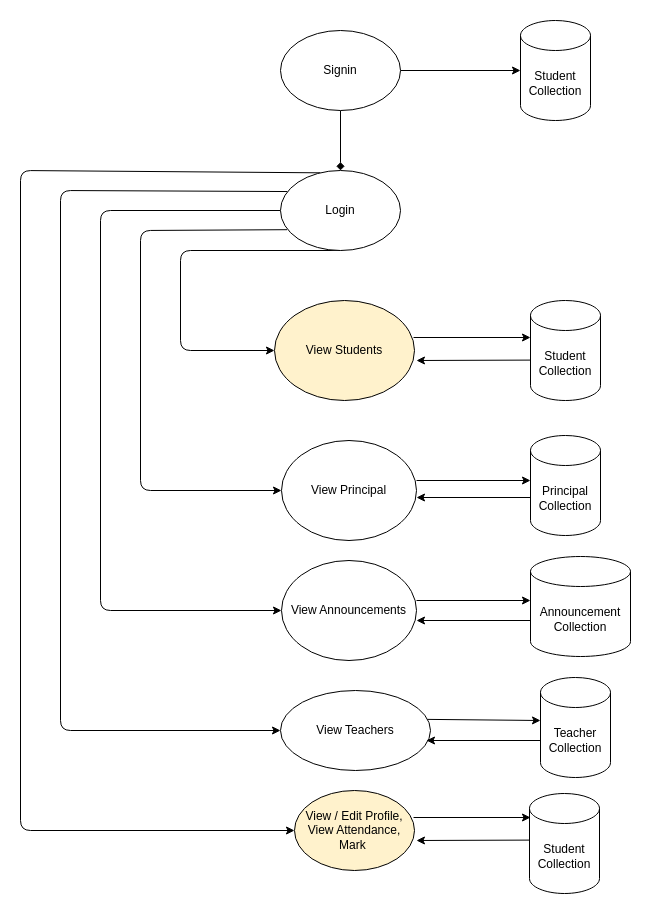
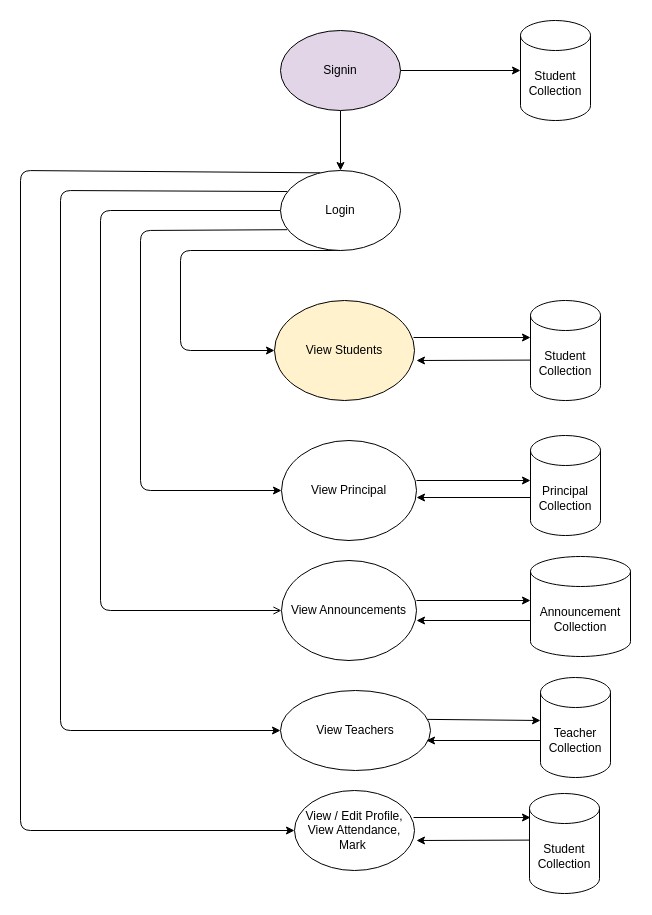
  <mxCell id="0" />
  <mxCell id="1" parent="0" />
  <mxCell id="2" style="edgeStyle=none;html=1;entryX=0;entryY=0.5;entryDx=0;entryDy=0;exitX=0.5;exitY=1;exitDx=0;exitDy=0;" parent="1" source="7" target="9" edge="1"><mxGeometry relative="1" as="geometry"><mxPoint x="190" y="210" as="targetPoint" /><Array as="points"><mxPoint x="180" y="250" /><mxPoint x="180" y="350" /></Array></mxGeometry></mxCell>
  <mxCell id="3" style="edgeStyle=none;html=1;entryX=0;entryY=0.5;entryDx=0;entryDy=0;exitX=0.055;exitY=0.74;exitDx=0;exitDy=0;exitPerimeter=0;" parent="1" source="7" target="12" edge="1"><mxGeometry relative="1" as="geometry"><Array as="points"><mxPoint x="140" y="230" /><mxPoint x="140" y="490" /></Array></mxGeometry></mxCell>
- <mxCell id="4" style="edgeStyle=none;html=1;entryX=0;entryY=0.5;entryDx=0;entryDy=0;" parent="1" source="7" target="15" edge="1"><mxGeometry relative="1" as="geometry"><Array as="points"><mxPoint x="100" y="210" /><mxPoint x="100" y="610" /></Array></mxGeometry></mxCell>
+ <mxCell id="4" style="edgeStyle=none;html=1;entryX=0;entryY=0.5;entryDx=0;entryDy=0;endArrow=open;" parent="1" source="7" target="15" edge="1"><mxGeometry relative="1" as="geometry"><Array as="points"><mxPoint x="100" y="210" /><mxPoint x="100" y="610" /></Array></mxGeometry></mxCell>
  <mxCell id="5" style="edgeStyle=none;html=1;entryX=0;entryY=0.5;entryDx=0;entryDy=0;exitX=0.058;exitY=0.263;exitDx=0;exitDy=0;exitPerimeter=0;" parent="1" source="7" target="20" edge="1"><mxGeometry relative="1" as="geometry"><Array as="points"><mxPoint x="60" y="190" /><mxPoint x="60" y="730" /></Array></mxGeometry></mxCell>
  <mxCell id="6" style="edgeStyle=none;html=1;entryX=0;entryY=0.5;entryDx=0;entryDy=0;exitX=0.331;exitY=0.029;exitDx=0;exitDy=0;exitPerimeter=0;" parent="1" source="7" target="23" edge="1"><mxGeometry relative="1" as="geometry"><Array as="points"><mxPoint x="20" y="170" /><mxPoint x="20" y="830" /></Array></mxGeometry></mxCell>
  <mxCell id="7" value="Login" style="ellipse;whiteSpace=wrap;html=1;" parent="1" vertex="1"><mxGeometry x="280" y="170" width="120" height="80" as="geometry" /></mxCell>
  <mxCell id="8" style="edgeStyle=none;html=1;exitX=0.993;exitY=0.37;exitDx=0;exitDy=0;exitPerimeter=0;" parent="1" source="9" edge="1"><mxGeometry relative="1" as="geometry"><mxPoint x="530" y="337" as="targetPoint" /></mxGeometry></mxCell>
  <mxCell id="9" value="View Students" style="ellipse;whiteSpace=wrap;html=1;fillColor=#fff2cc;" parent="1" vertex="1"><mxGeometry x="274" y="300" width="140" height="100" as="geometry" /></mxCell>
  <mxCell id="10" style="edgeStyle=none;html=1;entryX=1.014;entryY=0.6;entryDx=0;entryDy=0;exitX=-0.002;exitY=0.66;exitDx=0;exitDy=0;exitPerimeter=0;entryPerimeter=0;" parent="1" target="9" edge="1"><mxGeometry relative="1" as="geometry"><mxPoint x="529.76" y="359.6" as="sourcePoint" /></mxGeometry></mxCell>
  <mxCell id="11" style="edgeStyle=none;html=1;entryX=0;entryY=0.5;entryDx=0;entryDy=0;" parent="1" edge="1"><mxGeometry relative="1" as="geometry"><mxPoint x="416" y="480" as="sourcePoint" /><mxPoint x="530" y="480" as="targetPoint" /></mxGeometry></mxCell>
  <mxCell id="12" value="View Principal" style="ellipse;whiteSpace=wrap;html=1;" parent="1" vertex="1"><mxGeometry x="281" y="440" width="135" height="100" as="geometry" /></mxCell>
  <mxCell id="13" style="edgeStyle=none;html=1;" parent="1" edge="1"><mxGeometry relative="1" as="geometry"><mxPoint x="530" y="497" as="sourcePoint" /><mxPoint x="416" y="497" as="targetPoint" /></mxGeometry></mxCell>
  <mxCell id="14" style="edgeStyle=none;html=1;entryX=0;entryY=0.5;entryDx=0;entryDy=0;" parent="1" edge="1"><mxGeometry relative="1" as="geometry"><mxPoint x="416" y="600" as="sourcePoint" /><mxPoint x="530" y="600" as="targetPoint" /></mxGeometry></mxCell>
  <mxCell id="15" value="View Announcements" style="ellipse;whiteSpace=wrap;html=1;" parent="1" vertex="1"><mxGeometry x="281" y="560" width="135" height="100" as="geometry" /></mxCell>
  <mxCell id="16" style="edgeStyle=none;html=1;" parent="1" edge="1"><mxGeometry relative="1" as="geometry"><mxPoint x="530" y="620" as="sourcePoint" /><mxPoint x="416" y="620" as="targetPoint" /></mxGeometry></mxCell>
- <mxCell id="17" style="edgeStyle=none;html=1;entryX=0.5;entryY=0;entryDx=0;entryDy=0;endArrow=diamond;" parent="1" source="19" target="7" edge="1"><mxGeometry relative="1" as="geometry" /></mxCell>
+ <mxCell id="17" style="edgeStyle=none;html=1;entryX=0.5;entryY=0;entryDx=0;entryDy=0;" parent="1" source="19" target="7" edge="1"><mxGeometry relative="1" as="geometry" /></mxCell>
  <mxCell id="18" style="edgeStyle=none;html=1;" parent="1" source="19" edge="1"><mxGeometry relative="1" as="geometry"><mxPoint x="520" y="70" as="targetPoint" /></mxGeometry></mxCell>
- <mxCell id="19" value="Signin" style="ellipse;whiteSpace=wrap;html=1;" parent="1" vertex="1"><mxGeometry x="280" y="30" width="120" height="80" as="geometry" /></mxCell>
+ <mxCell id="19" value="Signin" style="ellipse;whiteSpace=wrap;html=1;fillColor=#e1d5e7;" parent="1" vertex="1"><mxGeometry x="280" y="30" width="120" height="80" as="geometry" /></mxCell>
  <mxCell id="20" value="View Teachers" style="ellipse;whiteSpace=wrap;html=1;" parent="1" vertex="1"><mxGeometry x="280" y="690" width="150" height="80" as="geometry" /></mxCell>
  <mxCell id="21" style="edgeStyle=none;html=1;" parent="1" edge="1"><mxGeometry relative="1" as="geometry"><mxPoint x="540" y="740" as="sourcePoint" /><mxPoint x="426" y="740" as="targetPoint" /></mxGeometry></mxCell>
  <mxCell id="22" style="edgeStyle=none;html=1;entryX=0;entryY=0.5;entryDx=0;entryDy=0;exitX=0.979;exitY=0.361;exitDx=0;exitDy=0;exitPerimeter=0;" parent="1" source="20" edge="1"><mxGeometry relative="1" as="geometry"><mxPoint x="430" y="720" as="sourcePoint" /><mxPoint x="540" y="720" as="targetPoint" /></mxGeometry></mxCell>
- <mxCell id="23" value="View / Edit Profile, View Attendance, Mark&amp;nbsp;" style="ellipse;whiteSpace=wrap;html=1;fillColor=#fff2cc;" parent="1" vertex="1"><mxGeometry x="294" y="790" width="120" height="80" as="geometry" /></mxCell>
+ <mxCell id="23" value="View / Edit Profile, View Attendance, Mark&amp;nbsp;" style="ellipse;whiteSpace=wrap;html=1;" parent="1" vertex="1"><mxGeometry x="294" y="790" width="120" height="80" as="geometry" /></mxCell>
  <mxCell id="24" style="edgeStyle=none;html=1;exitX=0.993;exitY=0.37;exitDx=0;exitDy=0;exitPerimeter=0;" parent="1" edge="1"><mxGeometry relative="1" as="geometry"><mxPoint x="530" y="817" as="targetPoint" /><mxPoint x="413.02" y="817" as="sourcePoint" /></mxGeometry></mxCell>
  <mxCell id="25" style="edgeStyle=none;html=1;entryX=1.014;entryY=0.6;entryDx=0;entryDy=0;exitX=-0.002;exitY=0.66;exitDx=0;exitDy=0;exitPerimeter=0;entryPerimeter=0;" parent="1" edge="1"><mxGeometry relative="1" as="geometry"><mxPoint x="415.96" y="840" as="targetPoint" /><mxPoint x="529.76" y="839.6" as="sourcePoint" /></mxGeometry></mxCell>
  <mxCell id="26" value="Student Collection" style="shape=cylinder3;whiteSpace=wrap;html=1;boundedLbl=1;backgroundOutline=1;size=15;" vertex="1" parent="1"><mxGeometry x="520" y="20" width="70" height="100" as="geometry" /></mxCell>
  <mxCell id="27" value="Student Collection" style="shape=cylinder3;whiteSpace=wrap;html=1;boundedLbl=1;backgroundOutline=1;size=15;" vertex="1" parent="1"><mxGeometry x="530" y="300" width="70" height="100" as="geometry" /></mxCell>
  <mxCell id="28" value="Principal Collection" style="shape=cylinder3;whiteSpace=wrap;html=1;boundedLbl=1;backgroundOutline=1;size=15;" vertex="1" parent="1"><mxGeometry x="530" y="435" width="70" height="100" as="geometry" /></mxCell>
  <mxCell id="29" value="Announcement Collection" style="shape=cylinder3;whiteSpace=wrap;html=1;boundedLbl=1;backgroundOutline=1;size=15;" vertex="1" parent="1"><mxGeometry x="530" y="556" width="100" height="100" as="geometry" /></mxCell>
  <mxCell id="30" value="Teacher Collection" style="shape=cylinder3;whiteSpace=wrap;html=1;boundedLbl=1;backgroundOutline=1;size=15;" vertex="1" parent="1"><mxGeometry x="540" y="677" width="70" height="100" as="geometry" /></mxCell>
  <mxCell id="31" value="Student Collection" style="shape=cylinder3;whiteSpace=wrap;html=1;boundedLbl=1;backgroundOutline=1;size=15;" vertex="1" parent="1"><mxGeometry x="529" y="793" width="70" height="100" as="geometry" /></mxCell>
